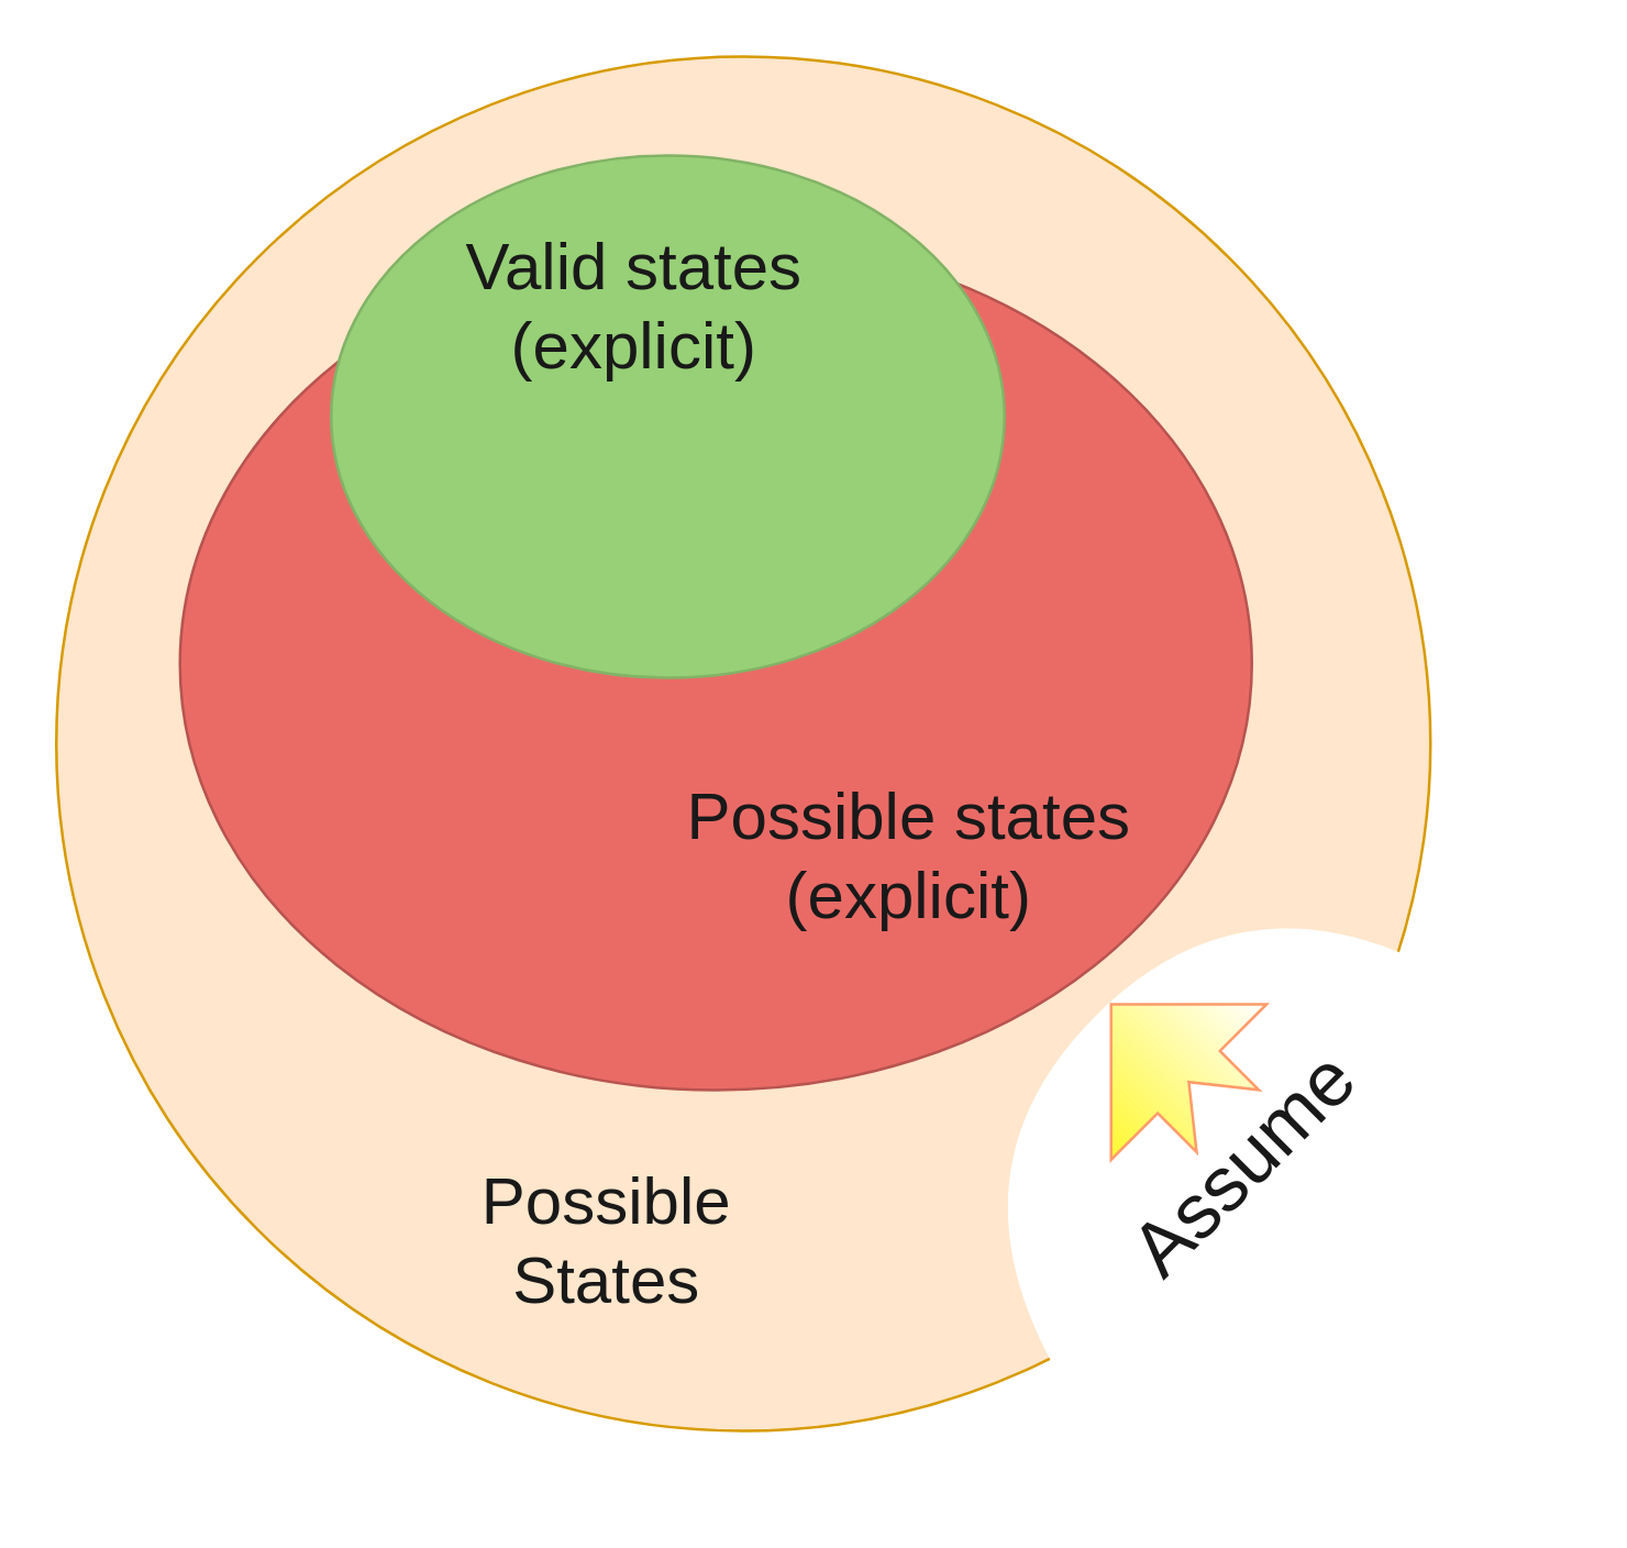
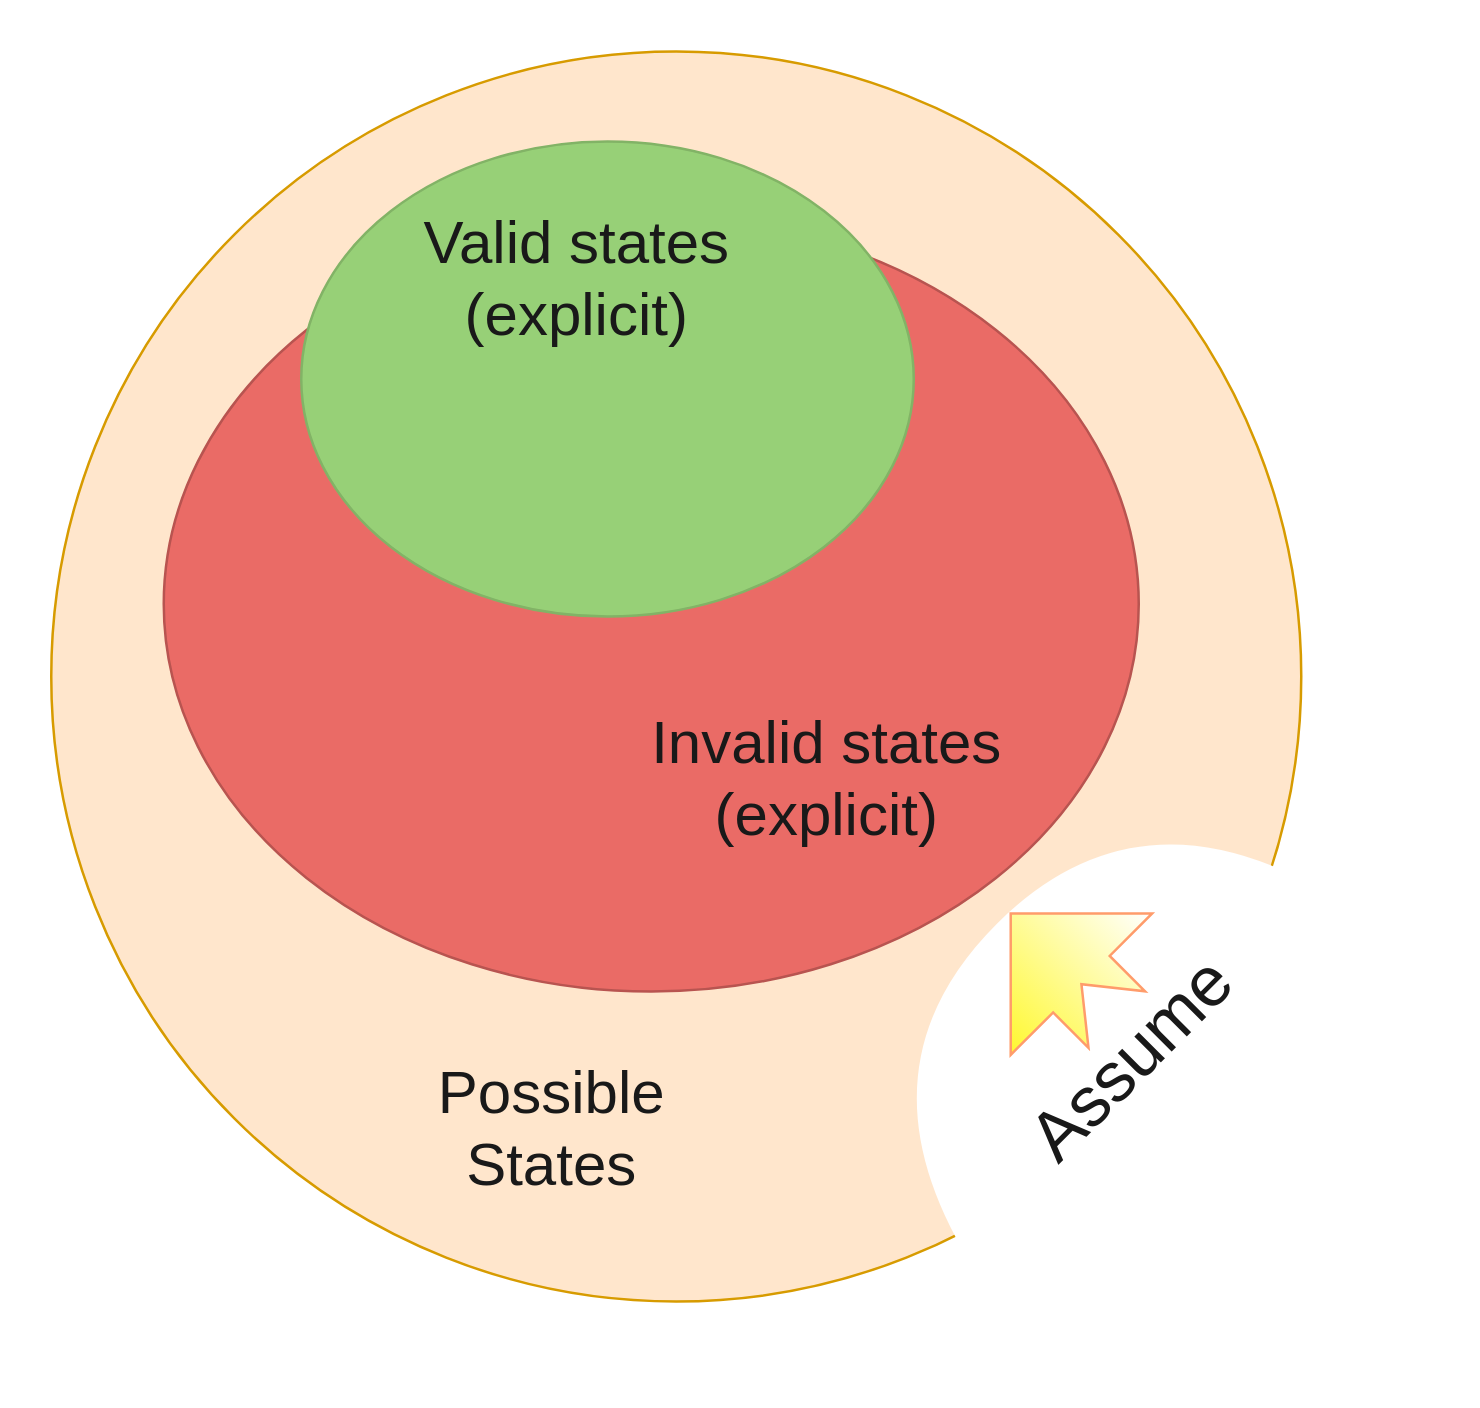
  <mxCell id="0" />
  <mxCell id="1" parent="0" />
  <mxCell id="2" value="" style="ellipse;fillColor=#ffe6cc;strokeColor=#d79b00;html=1;" parent="1" vertex="1"><mxGeometry x="20" y="20" width="500" height="500" as="geometry" /></mxCell>
  <mxCell id="3" value="Valid&lt;br&gt;States" style="text;fontSize=24;align=center;verticalAlign=middle;html=1;fontColor=#191919;" vertex="1" parent="1"><mxGeometry x="135" y="86" width="190" height="70" as="geometry" /></mxCell>
  <mxCell id="4" value="" style="ellipse;strokeColor=#b85450;html=1;fillColor=#EA6B66;" vertex="1" parent="1"><mxGeometry x="65" y="86" width="390" height="310" as="geometry" /></mxCell>
  <mxCell id="5" value="" style="ellipse;strokeColor=#82b366;html=1;fillColor=#97D077;" vertex="1" parent="1"><mxGeometry x="120" y="56" width="245" height="190" as="geometry" /></mxCell>
  <mxCell id="6" value="Possible&lt;br&gt;States" style="text;fontSize=24;align=center;verticalAlign=middle;html=1;fontColor=#191919;" vertex="1" parent="1"><mxGeometry x="125" y="416" width="190" height="70" as="geometry" /></mxCell>
- <mxCell id="7" value="Possible states&lt;br&gt;(explicit)" style="text;fontSize=24;align=center;verticalAlign=middle;html=1;fontColor=#191919;" vertex="1" parent="1"><mxGeometry x="235" y="276" width="190" height="70" as="geometry" /></mxCell>
+ <mxCell id="7" value="Invalid states&lt;br&gt;(explicit)" style="text;fontSize=24;align=center;verticalAlign=middle;html=1;fontColor=#191919;" vertex="1" parent="1"><mxGeometry x="235" y="276" width="190" height="70" as="geometry" /></mxCell>
  <mxCell id="8" value="Valid states&lt;br&gt;(explicit)" style="text;fontSize=24;align=center;verticalAlign=middle;html=1;fontColor=#191919;" vertex="1" parent="1"><mxGeometry x="135" y="76" width="190" height="70" as="geometry" /></mxCell>
  <mxCell id="9" value="" style="shape=or;whiteSpace=wrap;html=1;strokeColor=#FFFFFF;fillColor=#ffffff;gradientColor=#ffffff;fontColor=#191919;rotation=-135;" vertex="1" parent="1"><mxGeometry x="375" y="316" width="160" height="220" as="geometry" /></mxCell>
  <mxCell id="10" value="Assume&lt;br&gt;" style="text;html=1;strokeColor=none;fillColor=none;align=center;verticalAlign=middle;whiteSpace=wrap;rounded=0;fontColor=#191919;fontSize=28;rotation=-45;" vertex="1" parent="1"><mxGeometry x="392.07" y="403.07" width="120" height="40" as="geometry" /></mxCell>
  <mxCell id="11" value="" style="html=1;shadow=0;dashed=0;align=center;verticalAlign=middle;shape=mxgraph.arrows2.arrow;dy=0.6;dx=40;notch=20;gradientColor=#ffffff;fontSize=28;fontColor=#191919;fillColor=#FFF830;strokeColor=#FF9C6B;rotation=-135;" vertex="1" parent="1"><mxGeometry x="395" y="346" width="60" height="80" as="geometry" /></mxCell>
